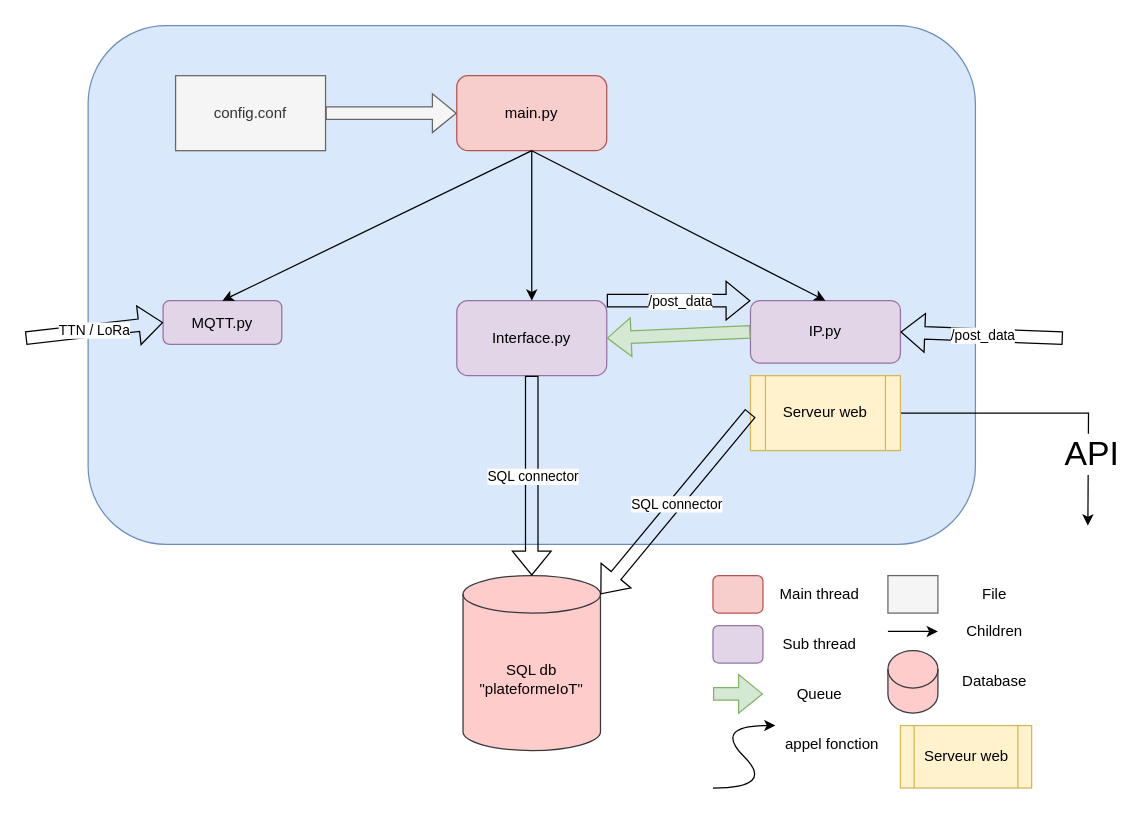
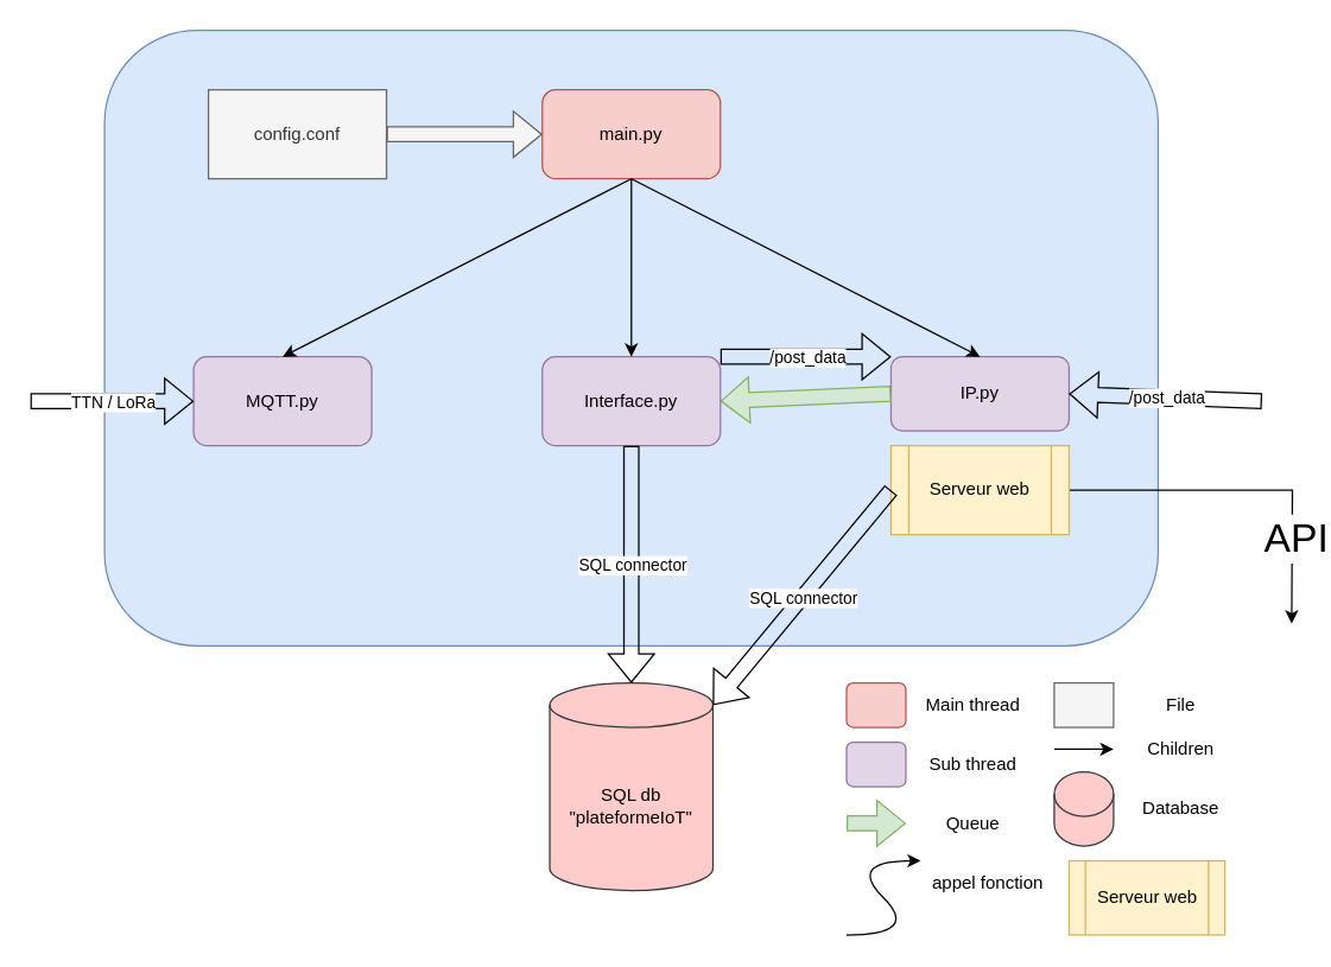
  <mxCell id="0" />
  <mxCell id="1" parent="0" />
  <mxCell id="2" value="" style="rounded=1;whiteSpace=wrap;html=1;fillColor=#dae8fc;strokeColor=#6c8ebf;" vertex="1" parent="1"><mxGeometry x="70" y="20" width="710" height="415" as="geometry" /></mxCell>
  <mxCell id="3" value="main.py" style="rounded=1;whiteSpace=wrap;html=1;fillColor=#f8cecc;strokeColor=#b85450;" vertex="1" parent="1"><mxGeometry x="365" y="60" width="120" height="60" as="geometry" /></mxCell>
- <mxCell id="4" value="MQTT.py" style="rounded=1;whiteSpace=wrap;html=1;fillColor=#e1d5e7;strokeColor=#9673a6;" vertex="1" parent="1"><mxGeometry x="130" y="240" width="95" height="35" as="geometry" /></mxCell>
+ <mxCell id="4" value="MQTT.py" style="rounded=1;whiteSpace=wrap;html=1;fillColor=#e1d5e7;strokeColor=#9673a6;" vertex="1" parent="1"><mxGeometry x="130" y="240" width="120" height="60" as="geometry" /></mxCell>
  <mxCell id="5" value="Interface.py" style="rounded=1;whiteSpace=wrap;html=1;fillColor=#e1d5e7;strokeColor=#9673a6;" vertex="1" parent="1"><mxGeometry x="365" y="240" width="120" height="60" as="geometry" /></mxCell>
  <mxCell id="6" value="IP.py" style="rounded=1;whiteSpace=wrap;html=1;fillColor=#e1d5e7;strokeColor=#9673a6;" vertex="1" parent="1"><mxGeometry x="600" y="240" width="120" height="50" as="geometry" /></mxCell>
  <mxCell id="7" value="config.conf" style="rounded=0;whiteSpace=wrap;html=1;fillColor=#f5f5f5;fontColor=#333333;strokeColor=#666666;" vertex="1" parent="1"><mxGeometry x="140" y="60" width="120" height="60" as="geometry" /></mxCell>
  <mxCell id="8" value="&lt;div&gt;SQL db&lt;/div&gt;&lt;div&gt;&quot;plateformeIoT&quot;&lt;br&gt;&lt;/div&gt;" style="shape=cylinder3;whiteSpace=wrap;html=1;boundedLbl=1;backgroundOutline=1;size=15;fillColor=#ffcccc;strokeColor=#36393d;" vertex="1" parent="1"><mxGeometry x="370" y="460" width="110" height="140" as="geometry" /></mxCell>
  <mxCell id="9" value="" style="shape=flexArrow;endArrow=classic;html=1;rounded=0;exitX=0;exitY=0.5;exitDx=0;exitDy=0;entryX=1;entryY=0.5;entryDx=0;entryDy=0;fillColor=#d5e8d4;strokeColor=#82b366;" edge="1" parent="1" source="6" target="5"><mxGeometry width="50" height="50" relative="1" as="geometry"><mxPoint x="400" y="320" as="sourcePoint" /><mxPoint x="450" y="270" as="targetPoint" /></mxGeometry></mxCell>
  <mxCell id="10" value="" style="endArrow=classic;html=1;rounded=0;exitX=0.5;exitY=1;exitDx=0;exitDy=0;entryX=0.5;entryY=0;entryDx=0;entryDy=0;" edge="1" parent="1" source="3" target="5"><mxGeometry width="50" height="50" relative="1" as="geometry"><mxPoint x="400" y="320" as="sourcePoint" /><mxPoint x="450" y="270" as="targetPoint" /></mxGeometry></mxCell>
  <mxCell id="11" value="" style="endArrow=classic;html=1;rounded=0;exitX=0.5;exitY=1;exitDx=0;exitDy=0;entryX=0.5;entryY=0;entryDx=0;entryDy=0;" edge="1" parent="1" source="3" target="6"><mxGeometry width="50" height="50" relative="1" as="geometry"><mxPoint x="400" y="320" as="sourcePoint" /><mxPoint x="450" y="270" as="targetPoint" /></mxGeometry></mxCell>
  <mxCell id="12" value="" style="endArrow=classic;html=1;rounded=0;entryX=0.5;entryY=0;entryDx=0;entryDy=0;exitX=0.5;exitY=1;exitDx=0;exitDy=0;" edge="1" parent="1" source="3" target="4"><mxGeometry width="50" height="50" relative="1" as="geometry"><mxPoint x="400" y="320" as="sourcePoint" /><mxPoint x="450" y="270" as="targetPoint" /></mxGeometry></mxCell>
  <mxCell id="13" value="" style="shape=flexArrow;endArrow=classic;html=1;rounded=0;exitX=1;exitY=0.5;exitDx=0;exitDy=0;entryX=0;entryY=0.5;entryDx=0;entryDy=0;fillColor=#f5f5f5;strokeColor=#666666;" edge="1" parent="1" source="7" target="3"><mxGeometry width="50" height="50" relative="1" as="geometry"><mxPoint x="400" y="320" as="sourcePoint" /><mxPoint x="450" y="270" as="targetPoint" /></mxGeometry></mxCell>
  <mxCell id="14" value="" style="shape=flexArrow;endArrow=classic;html=1;rounded=0;exitX=0.5;exitY=1;exitDx=0;exitDy=0;entryX=0.5;entryY=0;entryDx=0;entryDy=0;entryPerimeter=0;" edge="1" parent="1" source="5" target="8"><mxGeometry width="50" height="50" relative="1" as="geometry"><mxPoint x="400" y="320" as="sourcePoint" /><mxPoint x="450" y="270" as="targetPoint" /></mxGeometry></mxCell>
  <mxCell id="15" value="SQL connector" style="edgeLabel;html=1;align=center;verticalAlign=middle;resizable=0;points=[];" vertex="1" connectable="0" parent="14"><mxGeometry relative="1" as="geometry"><mxPoint as="offset" /></mxGeometry></mxCell>
  <mxCell id="16" value="" style="shape=flexArrow;endArrow=classic;html=1;rounded=0;entryX=1;entryY=0.5;entryDx=0;entryDy=0;" edge="1" parent="1" target="6"><mxGeometry width="50" height="50" relative="1" as="geometry"><mxPoint x="850" y="270" as="sourcePoint" /><mxPoint x="830" y="270" as="targetPoint" /></mxGeometry></mxCell>
  <mxCell id="17" value="/post_data" style="edgeLabel;html=1;align=center;verticalAlign=middle;resizable=0;points=[];" vertex="1" connectable="0" parent="16"><mxGeometry relative="1" as="geometry"><mxPoint as="offset" /></mxGeometry></mxCell>
  <mxCell id="18" value="" style="shape=flexArrow;endArrow=classic;html=1;rounded=0;entryX=0;entryY=0.5;entryDx=0;entryDy=0;" edge="1" parent="1" target="4"><mxGeometry width="50" height="50" relative="1" as="geometry"><mxPoint x="20" y="270" as="sourcePoint" /><mxPoint x="450" y="270" as="targetPoint" /></mxGeometry></mxCell>
  <mxCell id="19" value="TTN / LoRa" style="edgeLabel;html=1;align=center;verticalAlign=middle;resizable=0;points=[];" vertex="1" connectable="0" parent="18"><mxGeometry relative="1" as="geometry"><mxPoint as="offset" /></mxGeometry></mxCell>
  <mxCell id="20" value="" style="rounded=1;whiteSpace=wrap;html=1;fillColor=#e1d5e7;strokeColor=#9673a6;" vertex="1" parent="1"><mxGeometry x="570" y="500" width="40" height="30" as="geometry" /></mxCell>
  <mxCell id="21" value="" style="rounded=1;whiteSpace=wrap;html=1;fillColor=#f8cecc;strokeColor=#b85450;" vertex="1" parent="1"><mxGeometry x="570" y="460" width="40" height="30" as="geometry" /></mxCell>
  <mxCell id="22" value="" style="shape=flexArrow;endArrow=classic;html=1;rounded=0;exitX=1;exitY=0.5;exitDx=0;exitDy=0;fillColor=#d5e8d4;strokeColor=#82b366;" edge="1" parent="1"><mxGeometry width="50" height="50" relative="1" as="geometry"><mxPoint x="570" y="554.66" as="sourcePoint" /><mxPoint x="610" y="554.66" as="targetPoint" /></mxGeometry></mxCell>
  <mxCell id="23" value="" style="rounded=0;whiteSpace=wrap;html=1;fillColor=#f5f5f5;fontColor=#333333;strokeColor=#666666;" vertex="1" parent="1"><mxGeometry x="710" y="460" width="40" height="30" as="geometry" /></mxCell>
  <mxCell id="24" value="" style="endArrow=classic;html=1;rounded=0;" edge="1" parent="1"><mxGeometry width="50" height="50" relative="1" as="geometry"><mxPoint x="710" y="504.66" as="sourcePoint" /><mxPoint x="750" y="504.66" as="targetPoint" /></mxGeometry></mxCell>
  <mxCell id="25" value="Main thread" style="text;html=1;align=center;verticalAlign=middle;resizable=0;points=[];autosize=1;strokeColor=none;fillColor=none;" vertex="1" parent="1"><mxGeometry x="610" y="460" width="90" height="30" as="geometry" /></mxCell>
  <mxCell id="26" value="Sub thread" style="text;html=1;align=center;verticalAlign=middle;resizable=0;points=[];autosize=1;strokeColor=none;fillColor=none;" vertex="1" parent="1"><mxGeometry x="615" y="500" width="80" height="30" as="geometry" /></mxCell>
  <mxCell id="27" value="Queue" style="text;html=1;align=center;verticalAlign=middle;resizable=0;points=[];autosize=1;strokeColor=none;fillColor=none;" vertex="1" parent="1"><mxGeometry x="625" y="540" width="60" height="30" as="geometry" /></mxCell>
  <mxCell id="28" value="File" style="text;html=1;align=center;verticalAlign=middle;resizable=0;points=[];autosize=1;strokeColor=none;fillColor=none;" vertex="1" parent="1"><mxGeometry x="775" y="460" width="40" height="30" as="geometry" /></mxCell>
  <mxCell id="29" value="Children" style="text;html=1;align=center;verticalAlign=middle;resizable=0;points=[];autosize=1;strokeColor=none;fillColor=none;" vertex="1" parent="1"><mxGeometry x="760" y="490" width="70" height="30" as="geometry" /></mxCell>
  <mxCell id="30" value="" style="shape=cylinder3;whiteSpace=wrap;html=1;boundedLbl=1;backgroundOutline=1;size=15;fillColor=#ffcccc;strokeColor=#36393d;" vertex="1" parent="1"><mxGeometry x="710" y="520" width="40" height="50" as="geometry" /></mxCell>
  <mxCell id="31" value="Database" style="text;html=1;align=center;verticalAlign=middle;resizable=0;points=[];autosize=1;strokeColor=none;fillColor=none;" vertex="1" parent="1"><mxGeometry x="760" y="530" width="70" height="30" as="geometry" /></mxCell>
  <mxCell id="32" value="" style="shape=flexArrow;endArrow=classic;html=1;rounded=0;entryX=0;entryY=0;entryDx=0;entryDy=0;exitX=1;exitY=0;exitDx=0;exitDy=0;" edge="1" parent="1" source="5" target="6"><mxGeometry width="50" height="50" relative="1" as="geometry"><mxPoint x="850" y="280" as="sourcePoint" /><mxPoint x="730" y="280" as="targetPoint" /></mxGeometry></mxCell>
  <mxCell id="33" value="/post_data" style="edgeLabel;html=1;align=center;verticalAlign=middle;resizable=0;points=[];" vertex="1" connectable="0" parent="32"><mxGeometry relative="1" as="geometry"><mxPoint as="offset" /></mxGeometry></mxCell>
  <mxCell id="34" value="" style="curved=1;endArrow=classic;html=1;rounded=0;" edge="1" parent="1"><mxGeometry width="50" height="50" relative="1" as="geometry"><mxPoint x="570" y="630" as="sourcePoint" /><mxPoint x="620" y="580" as="targetPoint" /><Array as="points"><mxPoint x="620" y="630" /><mxPoint x="570" y="580" /></Array></mxGeometry></mxCell>
  <mxCell id="35" value="appel fonction" style="text;html=1;align=center;verticalAlign=middle;resizable=0;points=[];autosize=1;strokeColor=none;fillColor=none;" vertex="1" parent="1"><mxGeometry x="615" y="580" width="100" height="30" as="geometry" /></mxCell>
  <mxCell id="36" value="" style="edgeStyle=orthogonalEdgeStyle;rounded=0;orthogonalLoop=1;jettySize=auto;html=1;" edge="1" parent="1" source="38"><mxGeometry relative="1" as="geometry"><mxPoint x="870" y="420" as="targetPoint" /></mxGeometry></mxCell>
  <mxCell id="37" value="&lt;div style=&quot;font-size: 12px;&quot;&gt;&lt;font style=&quot;font-size: 27px;&quot;&gt;API&lt;/font&gt;&lt;/div&gt;" style="edgeLabel;html=1;align=center;verticalAlign=middle;resizable=0;points=[];" vertex="1" connectable="0" parent="36"><mxGeometry x="0.518" y="2" relative="1" as="geometry"><mxPoint as="offset" /></mxGeometry></mxCell>
  <mxCell id="38" value="Serveur web" style="shape=process;whiteSpace=wrap;html=1;backgroundOutline=1;fillColor=#fff2cc;strokeColor=#d6b656;" vertex="1" parent="1"><mxGeometry x="600" y="300" width="120" height="60" as="geometry" /></mxCell>
  <mxCell id="39" value="Serveur web" style="shape=process;whiteSpace=wrap;html=1;backgroundOutline=1;fillColor=#fff2cc;strokeColor=#d6b656;" vertex="1" parent="1"><mxGeometry x="720" y="580" width="105" height="50" as="geometry" /></mxCell>
  <mxCell id="40" value="" style="shape=flexArrow;endArrow=classic;html=1;rounded=0;entryX=1;entryY=0;entryDx=0;entryDy=15;entryPerimeter=0;exitX=0;exitY=0.5;exitDx=0;exitDy=0;" edge="1" parent="1" source="38" target="8"><mxGeometry width="50" height="50" relative="1" as="geometry"><mxPoint x="510" y="310" as="sourcePoint" /><mxPoint x="510" y="470" as="targetPoint" /></mxGeometry></mxCell>
  <mxCell id="41" value="SQL connector" style="edgeLabel;html=1;align=center;verticalAlign=middle;resizable=0;points=[];" vertex="1" connectable="0" parent="40"><mxGeometry relative="1" as="geometry"><mxPoint as="offset" /></mxGeometry></mxCell>
